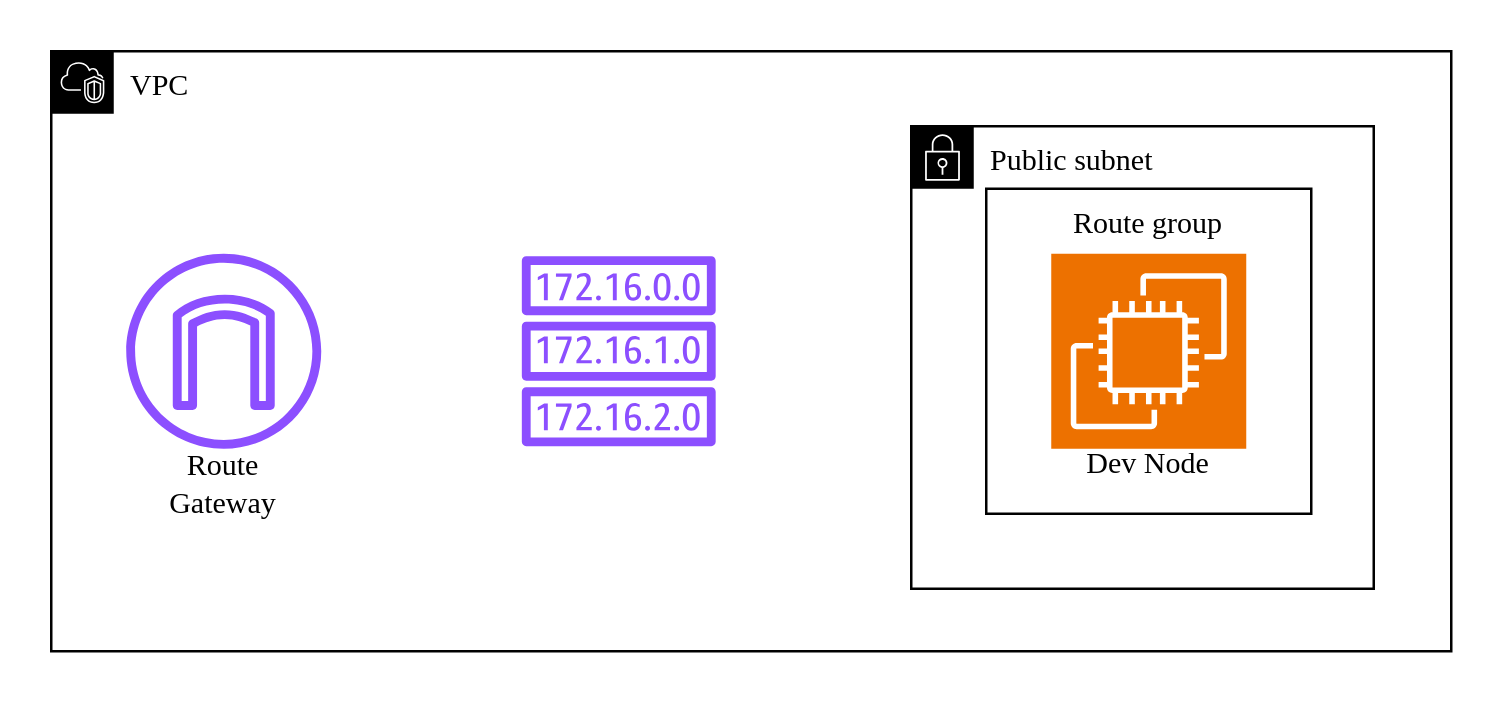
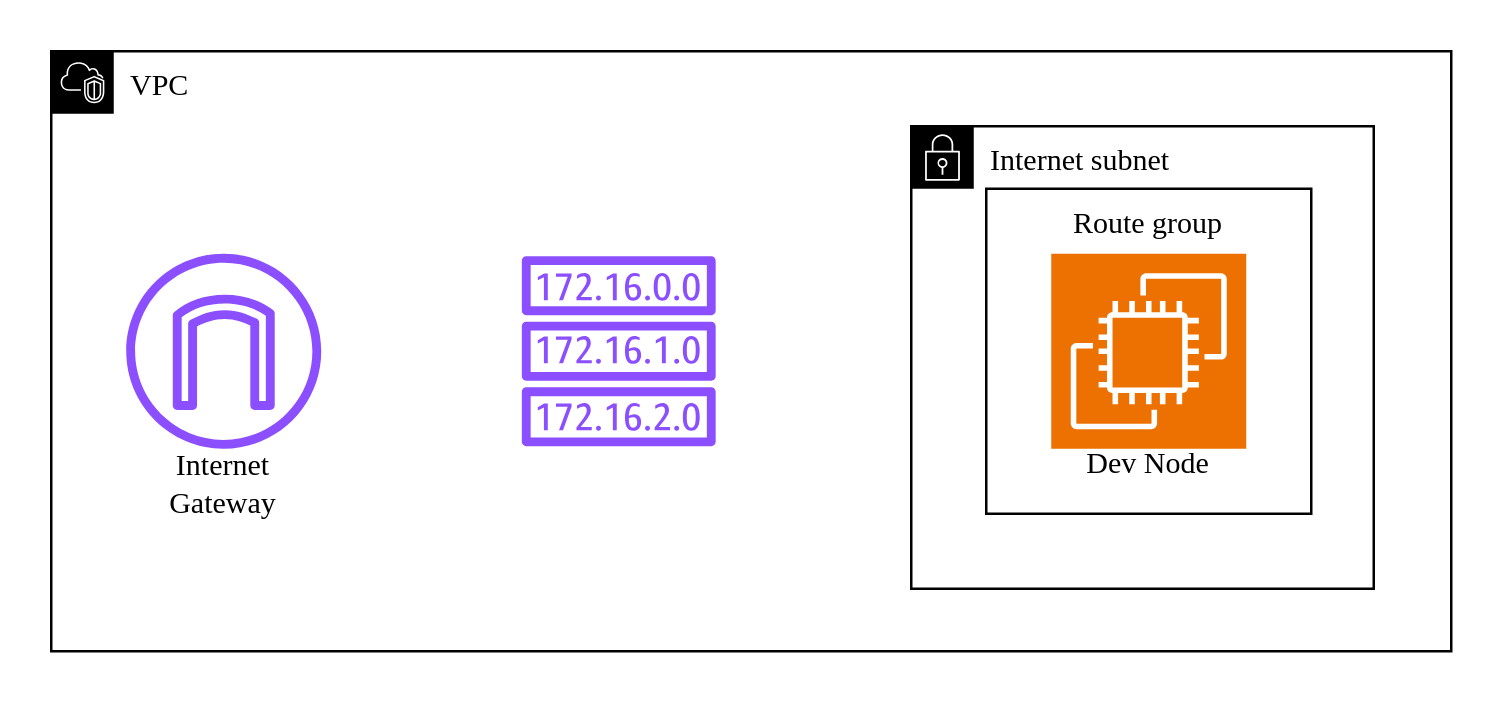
  <mxCell id="0" />
  <mxCell id="1" parent="0" />
  <mxCell id="2" value="" style="whiteSpace=wrap;html=1;aspect=fixed;hachureGap=4;fontFamily=Architects Daughter;fontSource=https%3A%2F%2Ffonts.googleapis.com%2Fcss%3Ffamily%3DArchitects%2BDaughter;fillColor=none;strokeColor=light-dark(#000000,#000000);" vertex="1" parent="1"><mxGeometry x="364" y="50" width="185" height="185" as="geometry" /></mxCell>
- <mxCell id="3" value="Public subnet" style="points=[[0,0],[0.25,0],[0.5,0],[0.75,0],[1,0],[1,0.25],[1,0.5],[1,0.75],[1,1],[0.75,1],[0.5,1],[0.25,1],[0,1],[0,0.75],[0,0.5],[0,0.25]];outlineConnect=0;html=1;whiteSpace=wrap;fontSize=12;fontStyle=0;container=1;pointerEvents=0;collapsible=0;recursiveResize=0;shape=mxgraph.aws4.group;grIcon=mxgraph.aws4.group_security_group;grStroke=0;verticalAlign=top;align=left;spacingLeft=30;hachureGap=4;fontFamily=Architects Daughter;fontSource=https%3A%2F%2Ffonts.googleapis.com%2Fcss%3Ffamily%3DArchitects%2BDaughter;shadow=0;fillStyle=auto;perimeterSpacing=0;labelBackgroundColor=none;fillColor=none;strokeColor=light-dark(#000000,#000000);fontColor=light-dark(#000000,#000000);" vertex="1" parent="1"><mxGeometry x="364" y="50" width="190" height="180" as="geometry" /></mxCell>
+ <mxCell id="3" value="Internet subnet" style="points=[[0,0],[0.25,0],[0.5,0],[0.75,0],[1,0],[1,0.25],[1,0.5],[1,0.75],[1,1],[0.75,1],[0.5,1],[0.25,1],[0,1],[0,0.75],[0,0.5],[0,0.25]];outlineConnect=0;html=1;whiteSpace=wrap;fontSize=12;fontStyle=0;container=1;pointerEvents=0;collapsible=0;recursiveResize=0;shape=mxgraph.aws4.group;grIcon=mxgraph.aws4.group_security_group;grStroke=0;verticalAlign=top;align=left;spacingLeft=30;hachureGap=4;fontFamily=Architects Daughter;fontSource=https%3A%2F%2Ffonts.googleapis.com%2Fcss%3Ffamily%3DArchitects%2BDaughter;shadow=0;fillStyle=auto;perimeterSpacing=0;labelBackgroundColor=none;fillColor=none;strokeColor=light-dark(#000000,#000000);fontColor=light-dark(#000000,#000000);" vertex="1" parent="1"><mxGeometry x="364" y="50" width="190" height="180" as="geometry" /></mxCell>
  <mxCell id="4" value="Route group" style="fillColor=none;strokeColor=light-dark(#000000,#000000);verticalAlign=top;fontStyle=0;fontColor=light-dark(#000000,#000000);whiteSpace=wrap;html=1;hachureGap=4;fontFamily=Architects Daughter;fontSource=https%3A%2F%2Ffonts.googleapis.com%2Fcss%3Ffamily%3DArchitects%2BDaughter;rounded=0;shadow=0;glass=0;" vertex="1" parent="1"><mxGeometry x="394" y="75" width="130" height="130" as="geometry" /></mxCell>
  <mxCell id="5" value="" style="sketch=0;outlineConnect=0;fontColor=#232F3E;gradientColor=none;fillColor=#8C4FFF;strokeColor=none;dashed=0;verticalLabelPosition=bottom;verticalAlign=top;align=center;html=1;fontSize=12;fontStyle=0;aspect=fixed;pointerEvents=1;shape=mxgraph.aws4.internet_gateway;hachureGap=4;jiggle=2;curveFitting=1;fontFamily=Architects Daughter;fontSource=https%3A%2F%2Ffonts.googleapis.com%2Fcss%3Ffamily%3DArchitects%2BDaughter;" vertex="1" parent="1"><mxGeometry x="50" y="101" width="78" height="78" as="geometry" /></mxCell>
  <mxCell id="6" value="VPC" style="points=[[0,0],[0.25,0],[0.5,0],[0.75,0],[1,0],[1,0.25],[1,0.5],[1,0.75],[1,1],[0.75,1],[0.5,1],[0.25,1],[0,1],[0,0.75],[0,0.5],[0,0.25]];outlineConnect=0;html=1;whiteSpace=wrap;fontSize=12;fontStyle=0;container=1;pointerEvents=0;collapsible=0;recursiveResize=0;shape=mxgraph.aws4.group;grIcon=mxgraph.aws4.group_vpc2;verticalAlign=top;align=left;spacingLeft=30;dashed=0;hachureGap=4;fontFamily=Architects Daughter;fontSource=https%3A%2F%2Ffonts.googleapis.com%2Fcss%3Ffamily%3DArchitects%2BDaughter;strokeColor=light-dark(#000000,#000000);fillColor=none;fontColor=light-dark(#000000,#000000);" vertex="1" parent="1"><mxGeometry x="20" y="20" width="560" height="240" as="geometry" /></mxCell>
- <mxCell id="7" value="Route&lt;div&gt;Gateway&lt;/div&gt;" style="text;html=1;align=center;verticalAlign=middle;whiteSpace=wrap;rounded=0;fontFamily=Architects Daughter;fontSource=https%3A%2F%2Ffonts.googleapis.com%2Fcss%3Ffamily%3DArchitects%2BDaughter;fontColor=light-dark(#000000,#000000);" vertex="1" parent="6"><mxGeometry x="39" y="158" width="60" height="30" as="geometry" /></mxCell>
+ <mxCell id="7" value="Internet&lt;div&gt;Gateway&lt;/div&gt;" style="text;html=1;align=center;verticalAlign=middle;whiteSpace=wrap;rounded=0;fontFamily=Architects Daughter;fontSource=https%3A%2F%2Ffonts.googleapis.com%2Fcss%3Ffamily%3DArchitects%2BDaughter;fontColor=light-dark(#000000,#000000);" vertex="1" parent="6"><mxGeometry x="39" y="158" width="60" height="30" as="geometry" /></mxCell>
  <mxCell id="8" value="" style="points=[[0,0,0],[0.25,0,0],[0.5,0,0],[0.75,0,0],[1,0,0],[0,1,0],[0.25,1,0],[0.5,1,0],[0.75,1,0],[1,1,0],[0,0.25,0],[0,0.5,0],[0,0.75,0],[1,0.25,0],[1,0.5,0],[1,0.75,0]];outlineConnect=0;fillColor=#ED7100;strokeColor=#ffffff;dashed=0;verticalLabelPosition=bottom;verticalAlign=top;align=center;html=1;aspect=fixed;shape=mxgraph.aws4.resourceIcon;resIcon=mxgraph.aws4.ec2;hachureGap=4;" vertex="1" parent="1"><mxGeometry x="420" y="101" width="78" height="78" as="geometry" /></mxCell>
  <mxCell id="9" value="Dev Node" style="text;html=1;align=center;verticalAlign=middle;whiteSpace=wrap;rounded=0;fontFamily=Architects Daughter;fontSource=https%3A%2F%2Ffonts.googleapis.com%2Fcss%3Ffamily%3DArchitects%2BDaughter;fontColor=light-dark(#000000,#000000);" vertex="1" parent="1"><mxGeometry x="429" y="170" width="60" height="30" as="geometry" /></mxCell>
  <mxCell id="10" value="" style="sketch=0;outlineConnect=0;fontColor=#232F3E;gradientColor=none;fillColor=#8C4FFF;strokeColor=none;dashed=0;verticalLabelPosition=bottom;verticalAlign=top;align=center;html=1;fontSize=12;fontStyle=0;aspect=fixed;pointerEvents=1;shape=mxgraph.aws4.route_table;hachureGap=4;jiggle=2;curveFitting=1;fontFamily=Architects Daughter;fontSource=https%3A%2F%2Ffonts.googleapis.com%2Fcss%3Ffamily%3DArchitects%2BDaughter;" vertex="1" parent="1"><mxGeometry x="208" y="102" width="78" height="76" as="geometry" /></mxCell>
